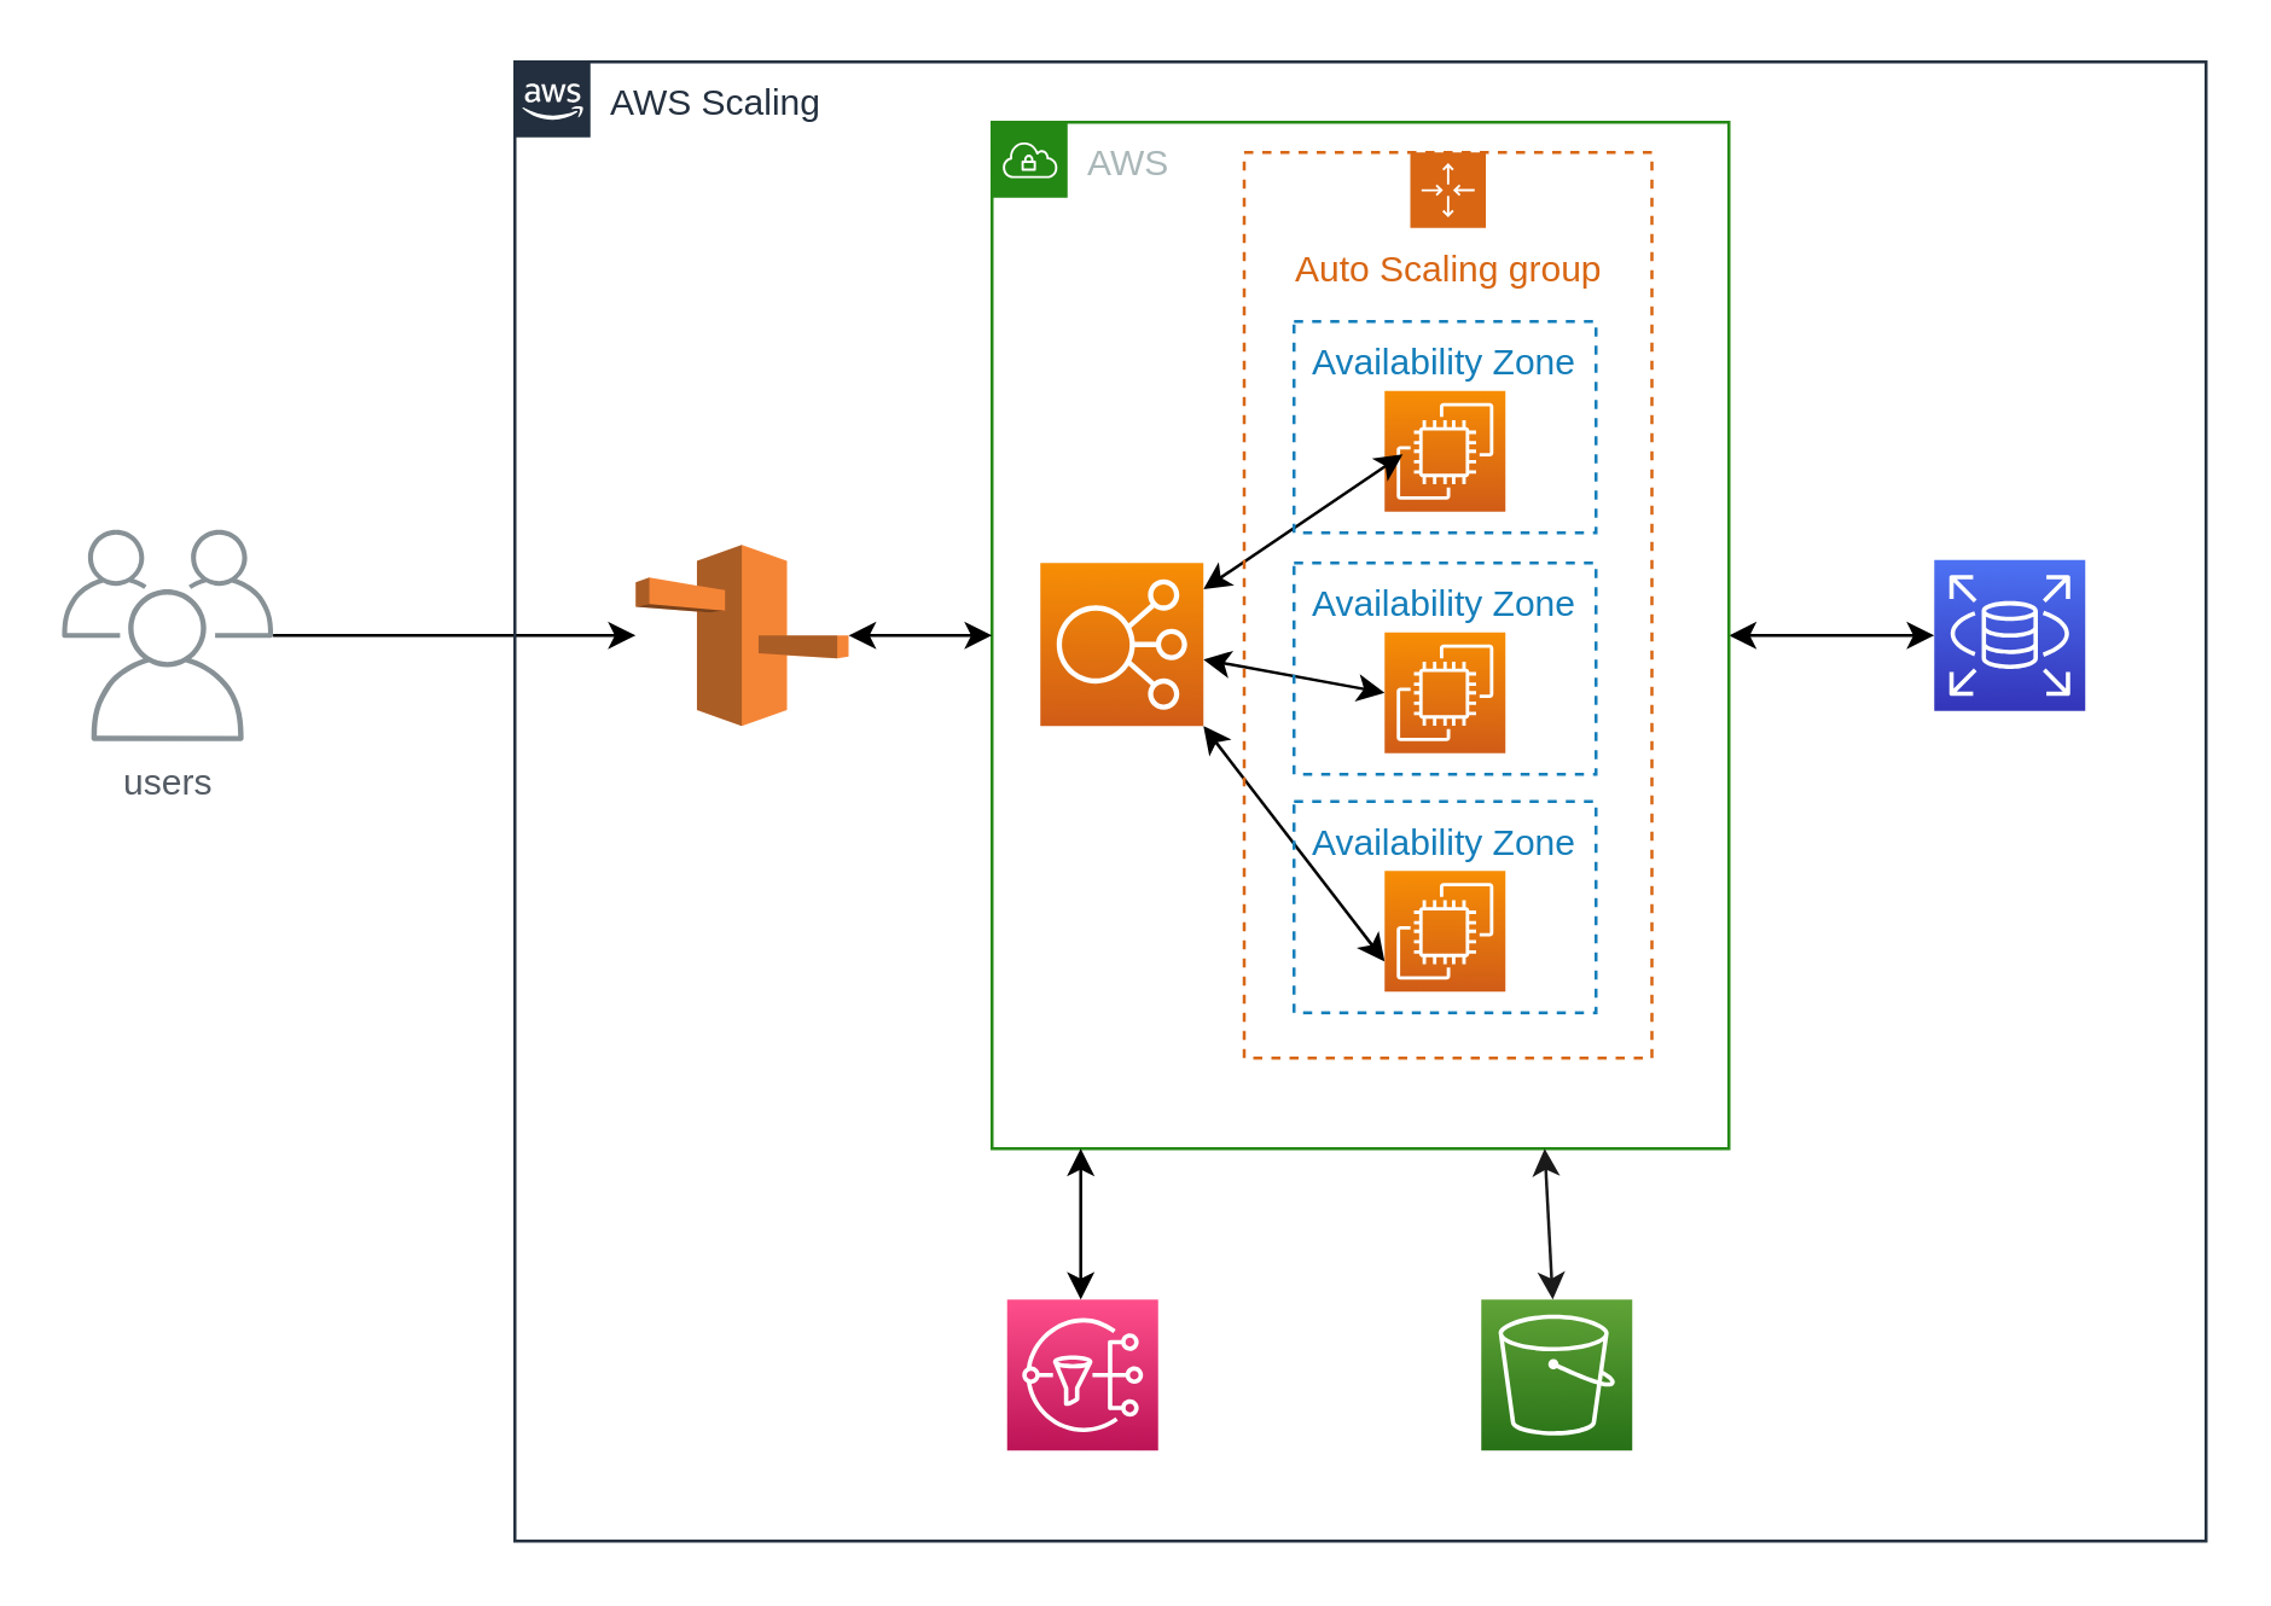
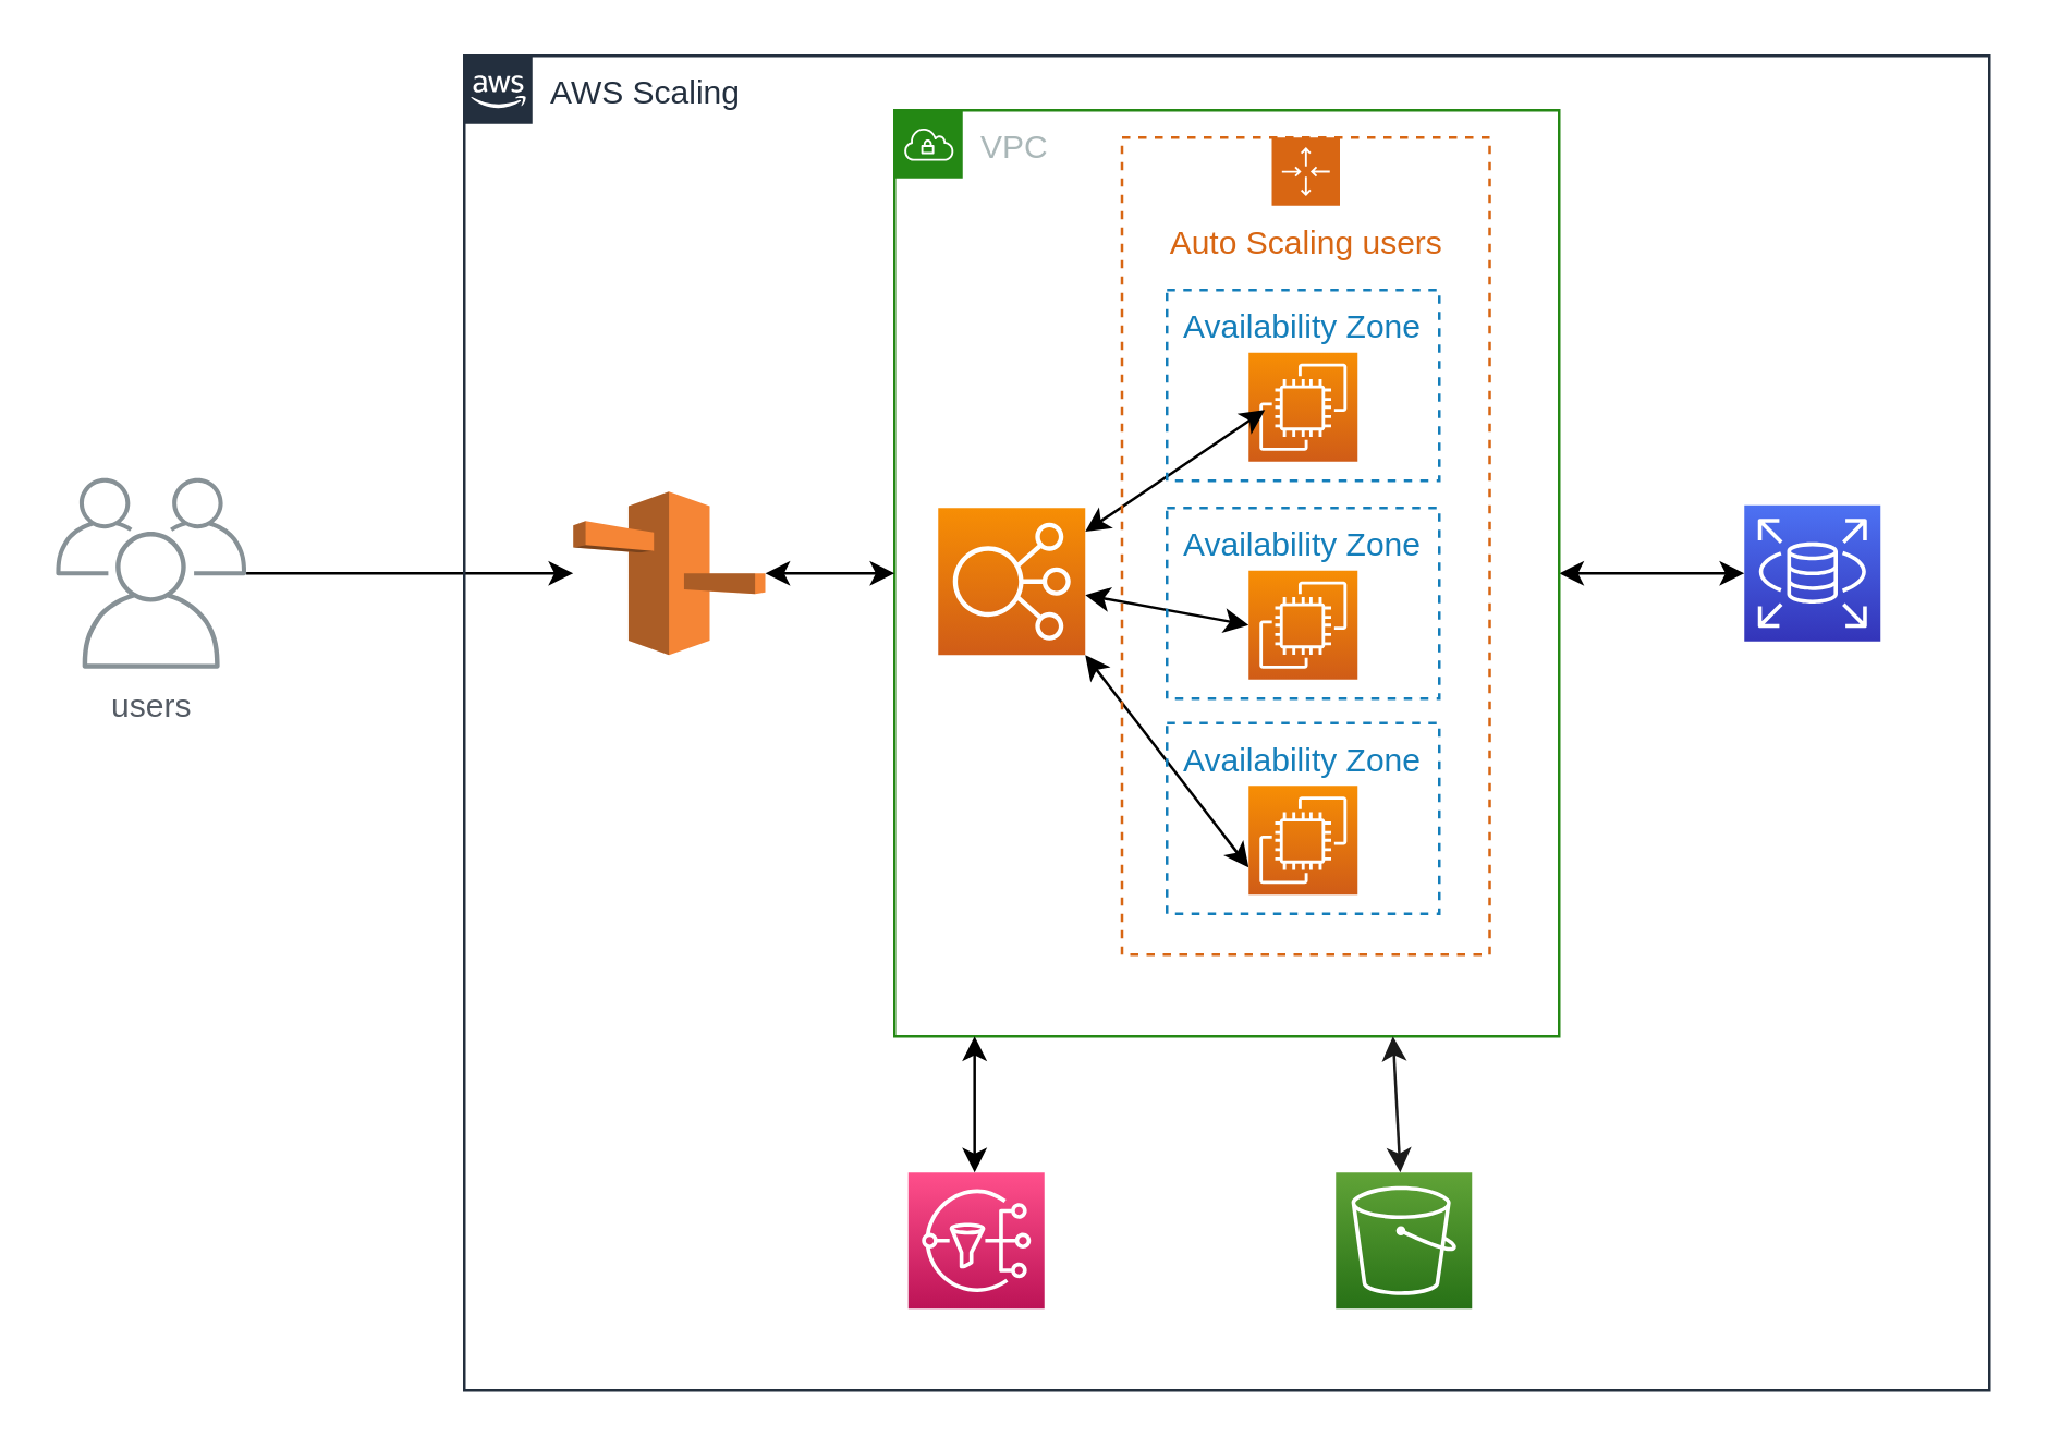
  <mxCell id="0" />
  <mxCell id="1" parent="0" />
  <mxCell id="2" style="edgeStyle=orthogonalEdgeStyle;rounded=0;orthogonalLoop=1;jettySize=auto;html=1;" edge="1" parent="1" source="3" target="26"><mxGeometry relative="1" as="geometry" /></mxCell>
  <mxCell id="3" value="users" style="sketch=0;outlineConnect=0;gradientColor=none;fontColor=#545B64;strokeColor=none;fillColor=#879196;dashed=0;verticalLabelPosition=bottom;verticalAlign=top;align=center;html=1;fontSize=12;fontStyle=0;aspect=fixed;shape=mxgraph.aws4.illustration_users;pointerEvents=1" vertex="1" parent="1"><mxGeometry x="20" y="175" width="70" height="70" as="geometry" /></mxCell>
  <mxCell id="4" value="AWS Scaling" style="points=[[0,0],[0.25,0],[0.5,0],[0.75,0],[1,0],[1,0.25],[1,0.5],[1,0.75],[1,1],[0.75,1],[0.5,1],[0.25,1],[0,1],[0,0.75],[0,0.5],[0,0.25]];outlineConnect=0;gradientColor=none;html=1;whiteSpace=wrap;fontSize=12;fontStyle=0;container=1;pointerEvents=0;collapsible=0;recursiveResize=0;shape=mxgraph.aws4.group;grIcon=mxgraph.aws4.group_aws_cloud_alt;strokeColor=#232F3E;fillColor=none;verticalAlign=top;align=left;spacingLeft=30;fontColor=#232F3E;dashed=0;" vertex="1" parent="1"><mxGeometry x="170" y="20" width="560" height="490" as="geometry" /></mxCell>
  <mxCell id="5" style="edgeStyle=orthogonalEdgeStyle;rounded=0;orthogonalLoop=1;jettySize=auto;html=1;exitX=0.5;exitY=1;exitDx=0;exitDy=0;" edge="1" parent="4"><mxGeometry relative="1" as="geometry"><mxPoint x="275" y="150" as="sourcePoint" /><mxPoint x="275" y="150" as="targetPoint" /></mxGeometry></mxCell>
  <mxCell id="6" value="" style="edgeStyle=orthogonalEdgeStyle;rounded=0;orthogonalLoop=1;jettySize=auto;html=1;endArrow=classic;endFill=1;startArrow=classic;startFill=1;" edge="1" parent="4" source="7" target="20"><mxGeometry relative="1" as="geometry" /></mxCell>
- <mxCell id="7" value="AWS" style="points=[[0,0],[0.25,0],[0.5,0],[0.75,0],[1,0],[1,0.25],[1,0.5],[1,0.75],[1,1],[0.75,1],[0.5,1],[0.25,1],[0,1],[0,0.75],[0,0.5],[0,0.25]];outlineConnect=0;gradientColor=none;html=1;whiteSpace=wrap;fontSize=12;fontStyle=0;container=1;pointerEvents=0;collapsible=0;recursiveResize=0;shape=mxgraph.aws4.group;grIcon=mxgraph.aws4.group_vpc;strokeColor=#248814;fillColor=none;verticalAlign=top;align=left;spacingLeft=30;fontColor=#AAB7B8;dashed=0;" vertex="1" parent="4"><mxGeometry x="158" y="20" width="244" height="340" as="geometry" /></mxCell>
+ <mxCell id="7" value="VPC" style="points=[[0,0],[0.25,0],[0.5,0],[0.75,0],[1,0],[1,0.25],[1,0.5],[1,0.75],[1,1],[0.75,1],[0.5,1],[0.25,1],[0,1],[0,0.75],[0,0.5],[0,0.25]];outlineConnect=0;gradientColor=none;html=1;whiteSpace=wrap;fontSize=12;fontStyle=0;container=1;pointerEvents=0;collapsible=0;recursiveResize=0;shape=mxgraph.aws4.group;grIcon=mxgraph.aws4.group_vpc;strokeColor=#248814;fillColor=none;verticalAlign=top;align=left;spacingLeft=30;fontColor=#AAB7B8;dashed=0;" vertex="1" parent="4"><mxGeometry x="158" y="20" width="244" height="340" as="geometry" /></mxCell>
  <mxCell id="8" value="" style="sketch=0;points=[[0,0,0],[0.25,0,0],[0.5,0,0],[0.75,0,0],[1,0,0],[0,1,0],[0.25,1,0],[0.5,1,0],[0.75,1,0],[1,1,0],[0,0.25,0],[0,0.5,0],[0,0.75,0],[1,0.25,0],[1,0.5,0],[1,0.75,0]];outlineConnect=0;fontColor=#232F3E;gradientColor=#F78E04;gradientDirection=north;fillColor=#D05C17;strokeColor=#ffffff;dashed=0;verticalLabelPosition=bottom;verticalAlign=top;align=center;html=1;fontSize=12;fontStyle=0;aspect=fixed;shape=mxgraph.aws4.resourceIcon;resIcon=mxgraph.aws4.ec2;" vertex="1" parent="7"><mxGeometry x="130" y="89" width="40" height="40" as="geometry" /></mxCell>
  <mxCell id="9" style="edgeStyle=none;rounded=0;orthogonalLoop=1;jettySize=auto;html=1;entryX=0;entryY=0.5;entryDx=0;entryDy=0;entryPerimeter=0;startArrow=classic;startFill=1;endArrow=classic;endFill=1;" edge="1" parent="7" source="12" target="18"><mxGeometry relative="1" as="geometry" /></mxCell>
  <mxCell id="10" style="edgeStyle=none;rounded=0;orthogonalLoop=1;jettySize=auto;html=1;entryX=0.36;entryY=0.629;entryDx=0;entryDy=0;entryPerimeter=0;startArrow=classic;startFill=1;endArrow=classic;endFill=1;" edge="1" parent="7" source="12" target="19"><mxGeometry relative="1" as="geometry" /></mxCell>
  <mxCell id="11" style="edgeStyle=none;rounded=0;orthogonalLoop=1;jettySize=auto;html=1;exitX=1;exitY=1;exitDx=0;exitDy=0;exitPerimeter=0;entryX=0;entryY=0.75;entryDx=0;entryDy=0;entryPerimeter=0;startArrow=classic;startFill=1;endArrow=classic;endFill=1;" edge="1" parent="7" source="12" target="15"><mxGeometry relative="1" as="geometry" /></mxCell>
  <mxCell id="12" value="" style="sketch=0;points=[[0,0,0],[0.25,0,0],[0.5,0,0],[0.75,0,0],[1,0,0],[0,1,0],[0.25,1,0],[0.5,1,0],[0.75,1,0],[1,1,0],[0,0.25,0],[0,0.5,0],[0,0.75,0],[1,0.25,0],[1,0.5,0],[1,0.75,0]];outlineConnect=0;fontColor=#232F3E;gradientColor=#F78E04;gradientDirection=north;fillColor=#D05C17;strokeColor=#ffffff;dashed=0;verticalLabelPosition=bottom;verticalAlign=top;align=center;html=1;fontSize=12;fontStyle=0;aspect=fixed;shape=mxgraph.aws4.resourceIcon;resIcon=mxgraph.aws4.elastic_load_balancing;" vertex="1" parent="7"><mxGeometry x="16" y="146" width="54" height="54" as="geometry" /></mxCell>
- <mxCell id="13" value="Auto Scaling group" style="points=[[0,0],[0.25,0],[0.5,0],[0.75,0],[1,0],[1,0.25],[1,0.5],[1,0.75],[1,1],[0.75,1],[0.5,1],[0.25,1],[0,1],[0,0.75],[0,0.5],[0,0.25]];outlineConnect=0;gradientColor=none;html=1;whiteSpace=wrap;fontSize=12;fontStyle=0;container=1;pointerEvents=0;collapsible=0;recursiveResize=0;shape=mxgraph.aws4.groupCenter;grIcon=mxgraph.aws4.group_auto_scaling_group;grStroke=1;strokeColor=#D86613;fillColor=none;verticalAlign=top;align=center;fontColor=#D86613;dashed=1;spacingTop=25;" vertex="1" parent="7"><mxGeometry x="83.5" y="10" width="135" height="300" as="geometry" /></mxCell>
+ <mxCell id="13" value="Auto Scaling users" style="points=[[0,0],[0.25,0],[0.5,0],[0.75,0],[1,0],[1,0.25],[1,0.5],[1,0.75],[1,1],[0.75,1],[0.5,1],[0.25,1],[0,1],[0,0.75],[0,0.5],[0,0.25]];outlineConnect=0;gradientColor=none;html=1;whiteSpace=wrap;fontSize=12;fontStyle=0;container=1;pointerEvents=0;collapsible=0;recursiveResize=0;shape=mxgraph.aws4.groupCenter;grIcon=mxgraph.aws4.group_auto_scaling_group;grStroke=1;strokeColor=#D86613;fillColor=none;verticalAlign=top;align=center;fontColor=#D86613;dashed=1;spacingTop=25;" vertex="1" parent="7"><mxGeometry x="83.5" y="10" width="135" height="300" as="geometry" /></mxCell>
  <mxCell id="14" value="Availability Zone" style="fillColor=none;strokeColor=#147EBA;dashed=1;verticalAlign=top;fontStyle=0;fontColor=#147EBA;" vertex="1" parent="13"><mxGeometry x="16.5" y="215" width="100" height="70" as="geometry" /></mxCell>
  <mxCell id="15" value="" style="sketch=0;points=[[0,0,0],[0.25,0,0],[0.5,0,0],[0.75,0,0],[1,0,0],[0,1,0],[0.25,1,0],[0.5,1,0],[0.75,1,0],[1,1,0],[0,0.25,0],[0,0.5,0],[0,0.75,0],[1,0.25,0],[1,0.5,0],[1,0.75,0]];outlineConnect=0;fontColor=#232F3E;gradientColor=#F78E04;gradientDirection=north;fillColor=#D05C17;strokeColor=#ffffff;dashed=0;verticalLabelPosition=bottom;verticalAlign=top;align=center;html=1;fontSize=12;fontStyle=0;aspect=fixed;shape=mxgraph.aws4.resourceIcon;resIcon=mxgraph.aws4.ec2;" vertex="1" parent="13"><mxGeometry x="46.5" y="238" width="40" height="40" as="geometry" /></mxCell>
  <mxCell id="16" style="edgeStyle=none;rounded=0;orthogonalLoop=1;jettySize=auto;html=1;exitX=1;exitY=0;exitDx=0;exitDy=0;exitPerimeter=0;startArrow=classic;startFill=1;endArrow=classic;endFill=1;" edge="1" parent="13" source="15" target="15"><mxGeometry relative="1" as="geometry" /></mxCell>
  <mxCell id="17" value="Availability Zone" style="fillColor=none;strokeColor=#147EBA;dashed=1;verticalAlign=top;fontStyle=0;fontColor=#147EBA;" vertex="1" parent="13"><mxGeometry x="16.5" y="136" width="100" height="70" as="geometry" /></mxCell>
  <mxCell id="18" value="" style="sketch=0;points=[[0,0,0],[0.25,0,0],[0.5,0,0],[0.75,0,0],[1,0,0],[0,1,0],[0.25,1,0],[0.5,1,0],[0.75,1,0],[1,1,0],[0,0.25,0],[0,0.5,0],[0,0.75,0],[1,0.25,0],[1,0.5,0],[1,0.75,0]];outlineConnect=0;fontColor=#232F3E;gradientColor=#F78E04;gradientDirection=north;fillColor=#D05C17;strokeColor=#ffffff;dashed=0;verticalLabelPosition=bottom;verticalAlign=top;align=center;html=1;fontSize=12;fontStyle=0;aspect=fixed;shape=mxgraph.aws4.resourceIcon;resIcon=mxgraph.aws4.ec2;" vertex="1" parent="13"><mxGeometry x="46.5" y="159" width="40" height="40" as="geometry" /></mxCell>
  <mxCell id="19" value="Availability Zone" style="fillColor=none;strokeColor=#147EBA;dashed=1;verticalAlign=top;fontStyle=0;fontColor=#147EBA;" vertex="1" parent="13"><mxGeometry x="16.5" y="56" width="100" height="70" as="geometry" /></mxCell>
  <mxCell id="20" value="" style="sketch=0;points=[[0,0,0],[0.25,0,0],[0.5,0,0],[0.75,0,0],[1,0,0],[0,1,0],[0.25,1,0],[0.5,1,0],[0.75,1,0],[1,1,0],[0,0.25,0],[0,0.5,0],[0,0.75,0],[1,0.25,0],[1,0.5,0],[1,0.75,0]];outlineConnect=0;fontColor=#232F3E;gradientColor=#4D72F3;gradientDirection=north;fillColor=#3334B9;strokeColor=#ffffff;dashed=0;verticalLabelPosition=bottom;verticalAlign=top;align=center;html=1;fontSize=12;fontStyle=0;aspect=fixed;shape=mxgraph.aws4.resourceIcon;resIcon=mxgraph.aws4.rds;" vertex="1" parent="4"><mxGeometry x="470" y="165" width="50" height="50" as="geometry" /></mxCell>
  <mxCell id="21" style="edgeStyle=none;rounded=0;orthogonalLoop=1;jettySize=auto;html=1;strokeColor=#1A1A1A;startArrow=classic;startFill=1;endArrow=classic;endFill=1;entryX=0.75;entryY=1;entryDx=0;entryDy=0;" edge="1" parent="4" source="22" target="7"><mxGeometry relative="1" as="geometry" /></mxCell>
  <mxCell id="22" value="" style="sketch=0;points=[[0,0,0],[0.25,0,0],[0.5,0,0],[0.75,0,0],[1,0,0],[0,1,0],[0.25,1,0],[0.5,1,0],[0.75,1,0],[1,1,0],[0,0.25,0],[0,0.5,0],[0,0.75,0],[1,0.25,0],[1,0.5,0],[1,0.75,0]];outlineConnect=0;fontColor=#232F3E;gradientColor=#60A337;gradientDirection=north;fillColor=#277116;strokeColor=#ffffff;dashed=0;verticalLabelPosition=bottom;verticalAlign=top;align=center;html=1;fontSize=12;fontStyle=0;aspect=fixed;shape=mxgraph.aws4.resourceIcon;resIcon=mxgraph.aws4.s3;" vertex="1" parent="4"><mxGeometry x="320" y="410" width="50" height="50" as="geometry" /></mxCell>
  <mxCell id="23" value="" style="sketch=0;points=[[0,0,0],[0.25,0,0],[0.5,0,0],[0.75,0,0],[1,0,0],[0,1,0],[0.25,1,0],[0.5,1,0],[0.75,1,0],[1,1,0],[0,0.25,0],[0,0.5,0],[0,0.75,0],[1,0.25,0],[1,0.5,0],[1,0.75,0]];outlineConnect=0;fontColor=#232F3E;gradientColor=#FF4F8B;gradientDirection=north;fillColor=#BC1356;strokeColor=#ffffff;dashed=0;verticalLabelPosition=bottom;verticalAlign=top;align=center;html=1;fontSize=12;fontStyle=0;aspect=fixed;shape=mxgraph.aws4.resourceIcon;resIcon=mxgraph.aws4.sns;" vertex="1" parent="4"><mxGeometry x="163" y="410" width="50" height="50" as="geometry" /></mxCell>
  <mxCell id="24" style="edgeStyle=none;rounded=0;orthogonalLoop=1;jettySize=auto;html=1;startArrow=classic;startFill=1;endArrow=classic;endFill=1;" edge="1" parent="4"><mxGeometry relative="1" as="geometry"><mxPoint x="187.37" y="410" as="sourcePoint" /><mxPoint x="187.37" y="360" as="targetPoint" /></mxGeometry></mxCell>
  <mxCell id="25" style="edgeStyle=none;rounded=0;orthogonalLoop=1;jettySize=auto;html=1;exitX=1;exitY=0.5;exitDx=0;exitDy=0;exitPerimeter=0;entryX=0;entryY=0.5;entryDx=0;entryDy=0;startArrow=classic;startFill=1;endArrow=classic;endFill=1;" edge="1" parent="4" source="26" target="7"><mxGeometry relative="1" as="geometry" /></mxCell>
  <mxCell id="26" value="" style="outlineConnect=0;dashed=0;verticalLabelPosition=bottom;verticalAlign=top;align=center;html=1;shape=mxgraph.aws3.route_53;fillColor=#F58536;gradientColor=none;" vertex="1" parent="4"><mxGeometry x="40" y="160" width="70.5" height="60" as="geometry" /></mxCell>
